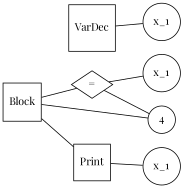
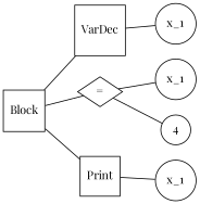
  graph {
    fontname="Playfair Display"
    rankdir=LR
    node [fontname="Playfair Display" shape=circle]
    edge [fontname="Playfair Display"]
    n1 [label=Block shape=square]
    n2 [label=VarDec shape=square]
    n3 [label="=" shape=diamond]
    n4 [label=Print shape=square]
    n5 [label=x_1]
    n6 [label=x_1]
    n7 [label=4]
    n8 [label=x_1]
-   n1 -- n7
+   n1 -- n2
    n1 -- n3
    n1 -- n4
    n2 -- n5
    n3 -- n6
    n3 -- n7
    n4 -- n8
  }
